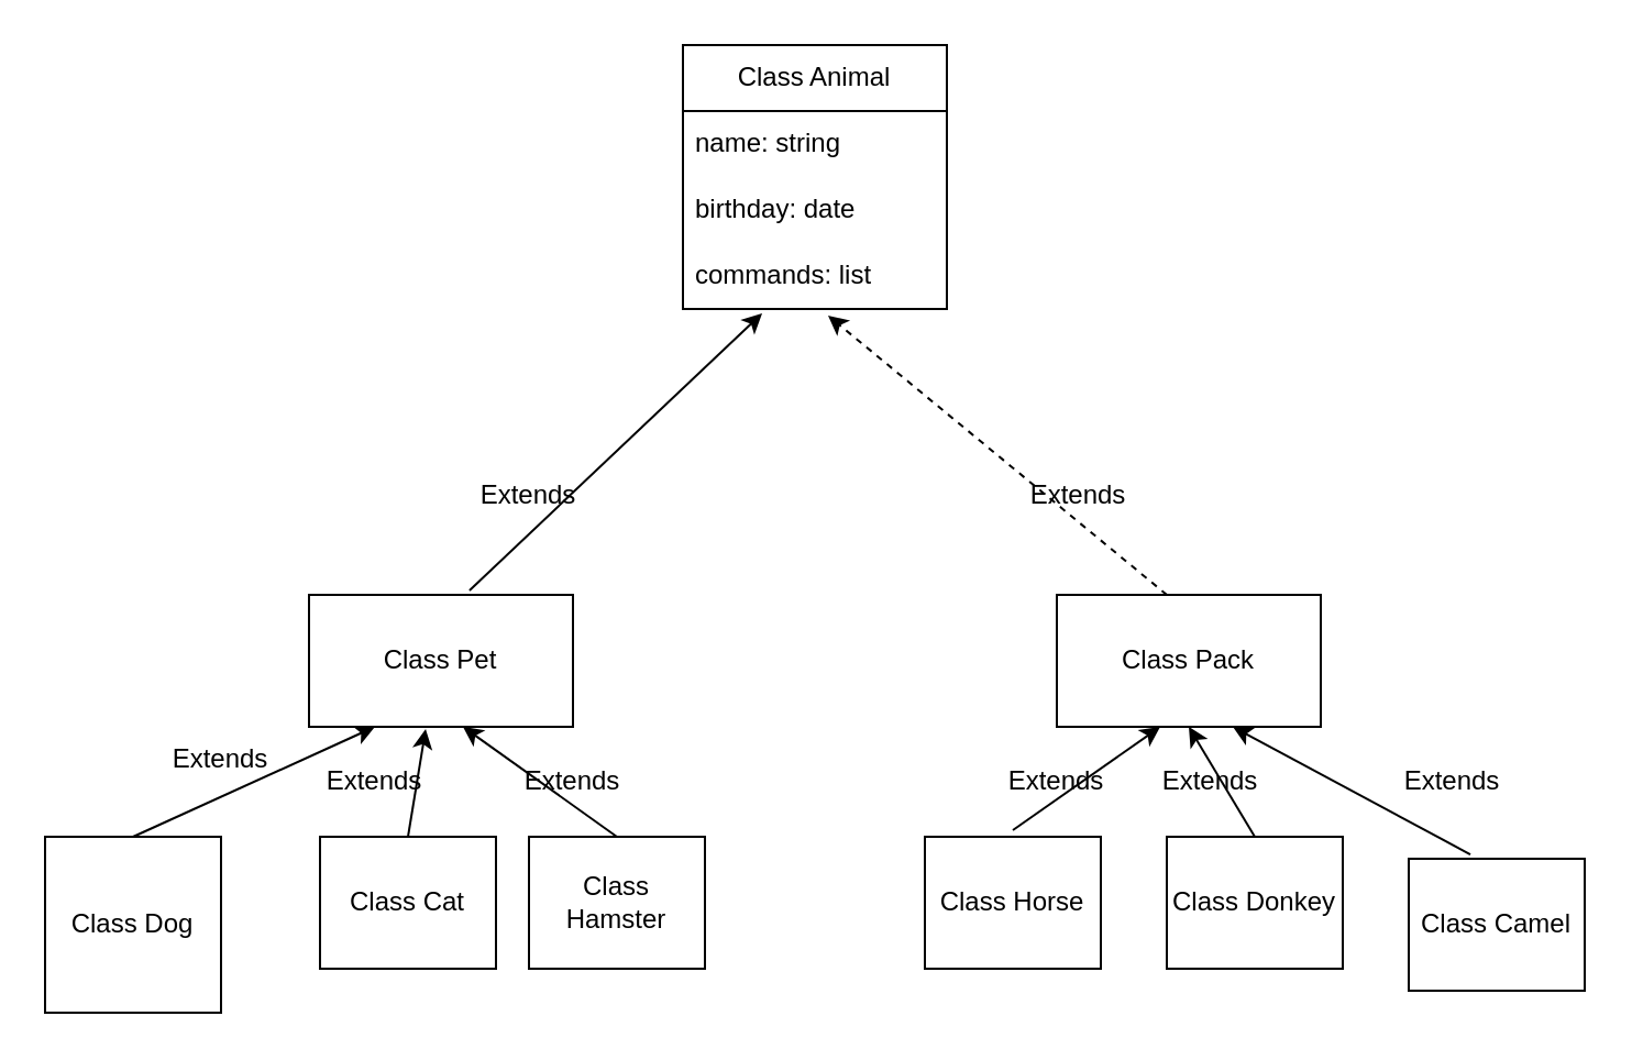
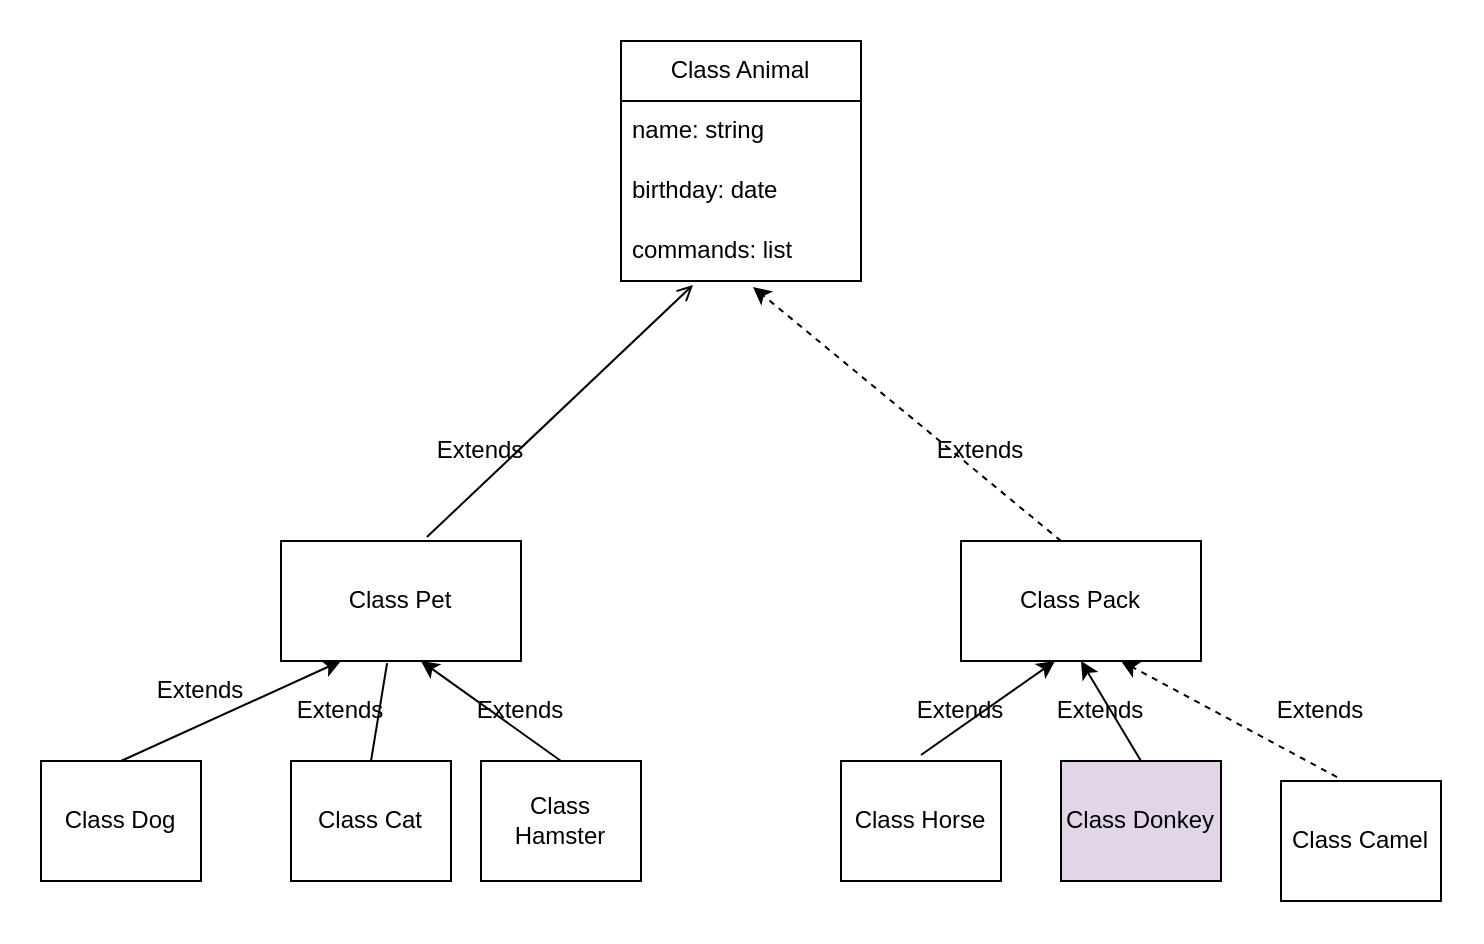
  <mxCell id="0" />
  <mxCell id="1" parent="0" />
  <mxCell id="2" value="Class Pet" style="rounded=0;whiteSpace=wrap;html=1;" vertex="1" parent="1"><mxGeometry x="140" y="270" width="120" height="60" as="geometry" /></mxCell>
  <mxCell id="3" value="Class Pack" style="rounded=0;whiteSpace=wrap;html=1;" vertex="1" parent="1"><mxGeometry x="480" y="270" width="120" height="60" as="geometry" /></mxCell>
- <mxCell id="4" value="Class Dog" style="rounded=0;whiteSpace=wrap;html=1;" vertex="1" parent="1"><mxGeometry x="20" y="380" width="80" height="80" as="geometry" /></mxCell>
+ <mxCell id="4" value="Class Dog" style="rounded=0;whiteSpace=wrap;html=1;" vertex="1" parent="1"><mxGeometry x="20" y="380" width="80" height="60" as="geometry" /></mxCell>
  <mxCell id="5" value="Class Cat" style="rounded=0;whiteSpace=wrap;html=1;" vertex="1" parent="1"><mxGeometry x="145" y="380" width="80" height="60" as="geometry" /></mxCell>
  <mxCell id="6" value="Class Hamster" style="rounded=0;whiteSpace=wrap;html=1;" vertex="1" parent="1"><mxGeometry x="240" y="380" width="80" height="60" as="geometry" /></mxCell>
  <mxCell id="7" value="Class Horse" style="rounded=0;whiteSpace=wrap;html=1;" vertex="1" parent="1"><mxGeometry x="420" y="380" width="80" height="60" as="geometry" /></mxCell>
  <mxCell id="8" value="Class Camel" style="rounded=0;whiteSpace=wrap;html=1;" vertex="1" parent="1"><mxGeometry x="640" y="390" width="80" height="60" as="geometry" /></mxCell>
- <mxCell id="9" value="Class Donkey" style="rounded=0;whiteSpace=wrap;html=1;" vertex="1" parent="1"><mxGeometry x="530" y="380" width="80" height="60" as="geometry" /></mxCell>
+ <mxCell id="9" value="Class Donkey" style="rounded=0;whiteSpace=wrap;html=1;fillColor=#e1d5e7;" vertex="1" parent="1"><mxGeometry x="530" y="380" width="80" height="60" as="geometry" /></mxCell>
  <mxCell id="10" value="Class Animal" style="swimlane;fontStyle=0;childLayout=stackLayout;horizontal=1;startSize=30;horizontalStack=0;resizeParent=1;resizeParentMax=0;resizeLast=0;collapsible=1;marginBottom=0;whiteSpace=wrap;html=1;" vertex="1" parent="1"><mxGeometry x="310" y="20" width="120" height="120" as="geometry" /></mxCell>
  <mxCell id="11" value="name: string" style="text;strokeColor=none;fillColor=none;align=left;verticalAlign=middle;spacingLeft=4;spacingRight=4;overflow=hidden;points=[[0,0.5],[1,0.5]];portConstraint=eastwest;rotatable=0;whiteSpace=wrap;html=1;" vertex="1" parent="10"><mxGeometry y="30" width="120" height="30" as="geometry" /></mxCell>
  <mxCell id="12" value="birthday: date" style="text;strokeColor=none;fillColor=none;align=left;verticalAlign=middle;spacingLeft=4;spacingRight=4;overflow=hidden;points=[[0,0.5],[1,0.5]];portConstraint=eastwest;rotatable=0;whiteSpace=wrap;html=1;" vertex="1" parent="10"><mxGeometry y="60" width="120" height="30" as="geometry" /></mxCell>
  <mxCell id="13" value="commands: list" style="text;strokeColor=none;fillColor=none;align=left;verticalAlign=middle;spacingLeft=4;spacingRight=4;overflow=hidden;points=[[0,0.5],[1,0.5]];portConstraint=eastwest;rotatable=0;whiteSpace=wrap;html=1;" vertex="1" parent="10"><mxGeometry y="90" width="120" height="30" as="geometry" /></mxCell>
  <mxCell id="14" value="" style="endArrow=classic;html=1;rounded=0;exitX=0.5;exitY=0;exitDx=0;exitDy=0;entryX=0.25;entryY=1;entryDx=0;entryDy=0;" edge="1" parent="1" source="4" target="2"><mxGeometry width="50" height="50" relative="1" as="geometry"><mxPoint x="90" y="360" as="sourcePoint" /><mxPoint x="140" y="310" as="targetPoint" /></mxGeometry></mxCell>
  <mxCell id="15" value="" style="endArrow=classic;html=1;rounded=0;exitX=0.5;exitY=0;exitDx=0;exitDy=0;entryX=0.142;entryY=1.05;entryDx=0;entryDy=0;entryPerimeter=0;" edge="1" parent="1" source="6"><mxGeometry width="50" height="50" relative="1" as="geometry"><mxPoint x="113" y="377" as="sourcePoint" /><mxPoint x="210" y="330" as="targetPoint" /></mxGeometry></mxCell>
  <mxCell id="16" value="" style="endArrow=classic;html=1;rounded=0;entryX=0.142;entryY=1.05;entryDx=0;entryDy=0;entryPerimeter=0;" edge="1" parent="1"><mxGeometry width="50" height="50" relative="1" as="geometry"><mxPoint x="460" y="377" as="sourcePoint" /><mxPoint x="527" y="330" as="targetPoint" /></mxGeometry></mxCell>
  <mxCell id="17" value="" style="endArrow=classic;html=1;rounded=0;entryX=0.5;entryY=1;entryDx=0;entryDy=0;exitX=0.5;exitY=0;exitDx=0;exitDy=0;" edge="1" parent="1" source="9" target="3"><mxGeometry width="50" height="50" relative="1" as="geometry"><mxPoint x="90" y="410" as="sourcePoint" /><mxPoint x="187" y="363" as="targetPoint" /></mxGeometry></mxCell>
- <mxCell id="18" value="" style="endArrow=classic;html=1;rounded=0;exitX=0.35;exitY=-0.033;exitDx=0;exitDy=0;entryX=0.667;entryY=1;entryDx=0;entryDy=0;entryPerimeter=0;exitPerimeter=0;" edge="1" parent="1" source="8" target="3"><mxGeometry width="50" height="50" relative="1" as="geometry"><mxPoint x="100" y="420" as="sourcePoint" /><mxPoint x="197" y="373" as="targetPoint" /></mxGeometry></mxCell>
- <mxCell id="19" value="" style="endArrow=classic;html=1;rounded=0;exitX=0.5;exitY=0;exitDx=0;exitDy=0;entryX=0.442;entryY=1.017;entryDx=0;entryDy=0;entryPerimeter=0;" edge="1" parent="1" source="5" target="2"><mxGeometry width="50" height="50" relative="1" as="geometry"><mxPoint x="110" y="430" as="sourcePoint" /><mxPoint x="207" y="383" as="targetPoint" /></mxGeometry></mxCell>
- <mxCell id="20" value="" style="endArrow=classic;html=1;rounded=0;exitX=0.608;exitY=-0.033;exitDx=0;exitDy=0;entryX=0.3;entryY=1.067;entryDx=0;entryDy=0;entryPerimeter=0;exitPerimeter=0;" edge="1" parent="1" source="2" target="13"><mxGeometry width="50" height="50" relative="1" as="geometry"><mxPoint x="213" y="257" as="sourcePoint" /><mxPoint x="310" y="210" as="targetPoint" /></mxGeometry></mxCell>
+ <mxCell id="18" value="" style="endArrow=classic;html=1;rounded=0;exitX=0.35;exitY=-0.033;exitDx=0;exitDy=0;entryX=0.667;entryY=1;entryDx=0;entryDy=0;entryPerimeter=0;exitPerimeter=0;dashed=1;" edge="1" parent="1" source="8" target="3"><mxGeometry width="50" height="50" relative="1" as="geometry"><mxPoint x="100" y="420" as="sourcePoint" /><mxPoint x="197" y="373" as="targetPoint" /></mxGeometry></mxCell>
+ <mxCell id="19" value="" style="endArrow=none;html=1;rounded=0;exitX=0.5;exitY=0;exitDx=0;exitDy=0;entryX=0.442;entryY=1.017;entryDx=0;entryDy=0;entryPerimeter=0;" edge="1" parent="1" source="5" target="2"><mxGeometry width="50" height="50" relative="1" as="geometry"><mxPoint x="110" y="430" as="sourcePoint" /><mxPoint x="207" y="383" as="targetPoint" /></mxGeometry></mxCell>
+ <mxCell id="20" value="" style="endArrow=open;html=1;rounded=0;exitX=0.608;exitY=-0.033;exitDx=0;exitDy=0;entryX=0.3;entryY=1.067;entryDx=0;entryDy=0;entryPerimeter=0;exitPerimeter=0;" edge="1" parent="1" source="2" target="13"><mxGeometry width="50" height="50" relative="1" as="geometry"><mxPoint x="213" y="257" as="sourcePoint" /><mxPoint x="310" y="210" as="targetPoint" /></mxGeometry></mxCell>
  <mxCell id="21" value="" style="endArrow=classic;html=1;rounded=0;exitX=0.417;exitY=0;exitDx=0;exitDy=0;entryX=0.55;entryY=1.1;entryDx=0;entryDy=0;entryPerimeter=0;exitPerimeter=0;dashed=1;" edge="1" parent="1" source="3" target="13"><mxGeometry width="50" height="50" relative="1" as="geometry"><mxPoint x="130" y="450" as="sourcePoint" /><mxPoint x="227" y="403" as="targetPoint" /></mxGeometry></mxCell>
  <mxCell id="22" value="Extends" style="text;html=1;strokeColor=none;fillColor=none;align=center;verticalAlign=middle;whiteSpace=wrap;rounded=0;" vertex="1" parent="1"><mxGeometry x="210" y="210" width="60" height="30" as="geometry" /></mxCell>
  <mxCell id="23" value="Extends" style="text;html=1;strokeColor=none;fillColor=none;align=center;verticalAlign=middle;whiteSpace=wrap;rounded=0;" vertex="1" parent="1"><mxGeometry x="460" y="210" width="60" height="30" as="geometry" /></mxCell>
  <mxCell id="24" value="Extends" style="text;html=1;strokeColor=none;fillColor=none;align=center;verticalAlign=middle;whiteSpace=wrap;rounded=0;" vertex="1" parent="1"><mxGeometry x="70" y="330" width="60" height="30" as="geometry" /></mxCell>
  <mxCell id="25" value="Extends" style="text;html=1;strokeColor=none;fillColor=none;align=center;verticalAlign=middle;whiteSpace=wrap;rounded=0;" vertex="1" parent="1"><mxGeometry x="140" y="340" width="60" height="30" as="geometry" /></mxCell>
  <mxCell id="26" value="Extends" style="text;html=1;strokeColor=none;fillColor=none;align=center;verticalAlign=middle;whiteSpace=wrap;rounded=0;" vertex="1" parent="1"><mxGeometry x="230" y="340" width="60" height="30" as="geometry" /></mxCell>
  <mxCell id="27" value="Extends" style="text;html=1;strokeColor=none;fillColor=none;align=center;verticalAlign=middle;whiteSpace=wrap;rounded=0;" vertex="1" parent="1"><mxGeometry x="450" y="340" width="60" height="30" as="geometry" /></mxCell>
  <mxCell id="28" value="Extends" style="text;html=1;strokeColor=none;fillColor=none;align=center;verticalAlign=middle;whiteSpace=wrap;rounded=0;" vertex="1" parent="1"><mxGeometry x="520" y="340" width="60" height="30" as="geometry" /></mxCell>
  <mxCell id="29" value="Extends" style="text;html=1;strokeColor=none;fillColor=none;align=center;verticalAlign=middle;whiteSpace=wrap;rounded=0;" vertex="1" parent="1"><mxGeometry x="630" y="340" width="60" height="30" as="geometry" /></mxCell>
